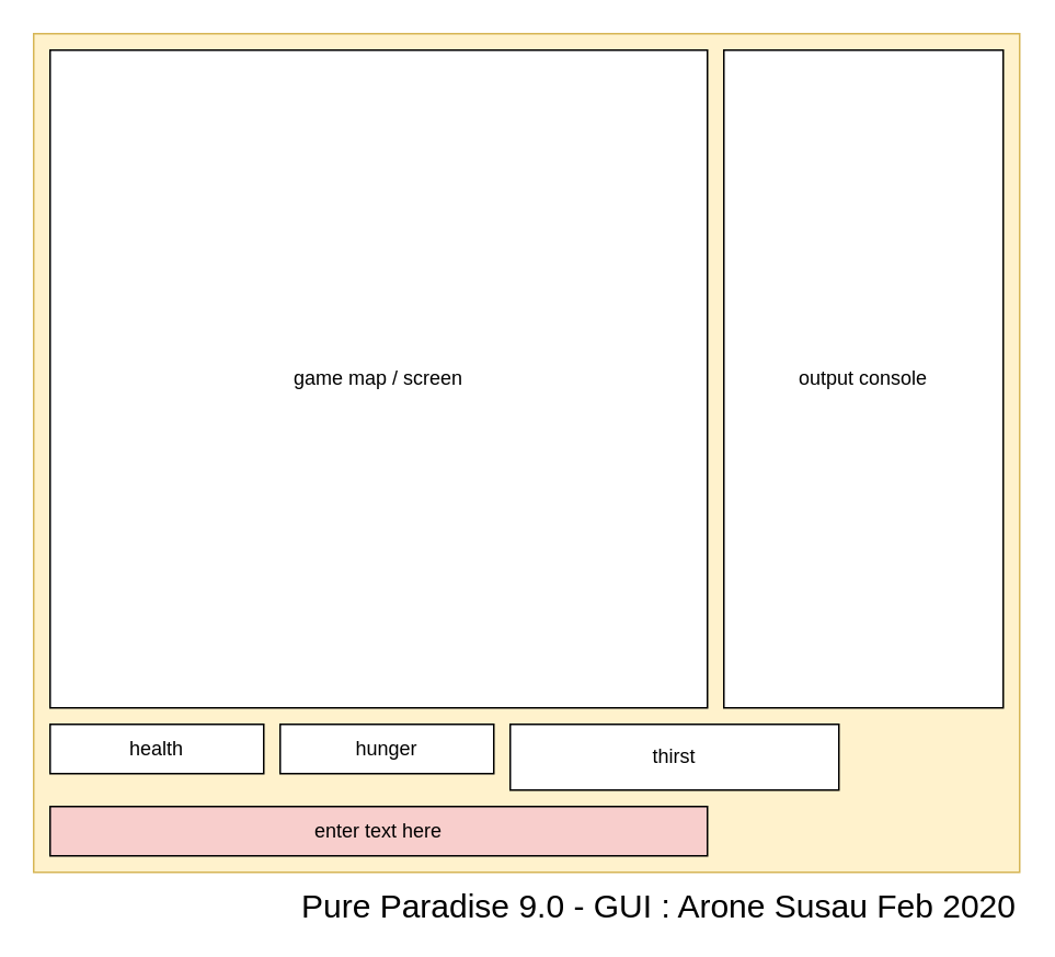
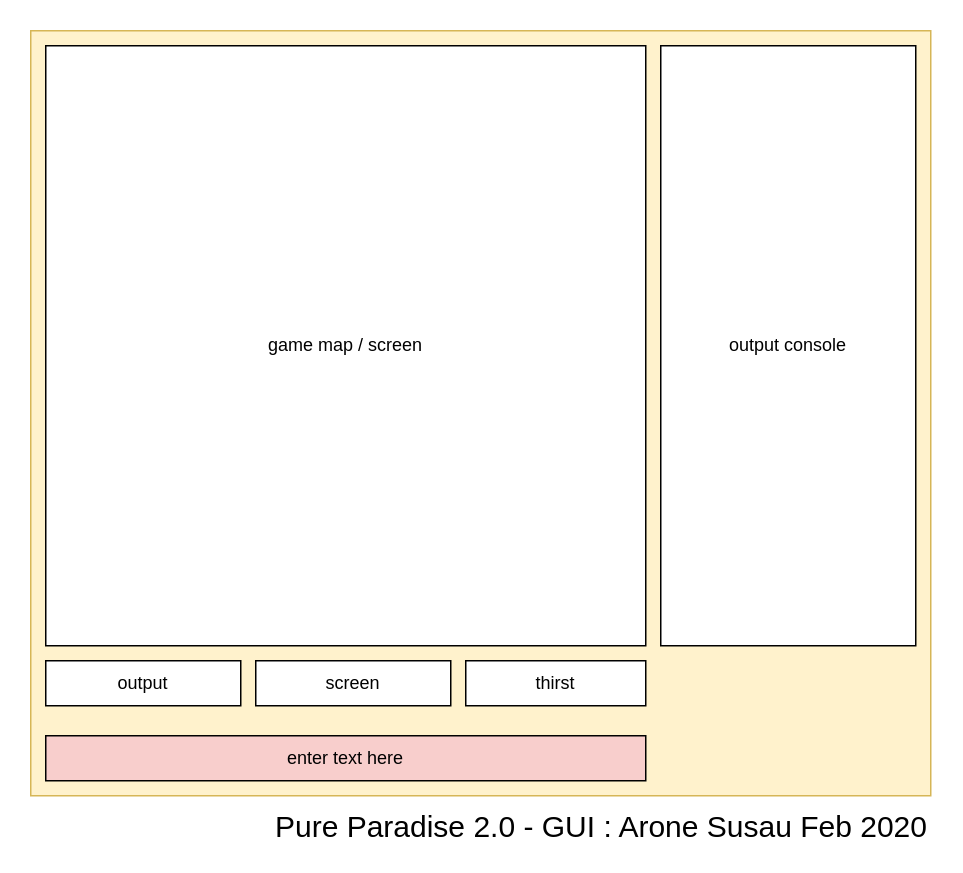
  <mxCell id="0" />
  <mxCell id="1" parent="0" />
  <mxCell id="2" value="" style="rounded=0;whiteSpace=wrap;html=1;fillColor=#fff2cc;strokeColor=#d6b656;" parent="1" vertex="1"><mxGeometry x="20" y="20" width="600" height="510" as="geometry" /></mxCell>
  <mxCell id="3" value="game map / screen" style="rounded=0;whiteSpace=wrap;html=1;" parent="1" vertex="1"><mxGeometry x="30" y="30" width="400" height="400" as="geometry" /></mxCell>
  <mxCell id="4" value="enter text here" style="rounded=0;whiteSpace=wrap;html=1;fillColor=#f8cecc;" parent="1" vertex="1"><mxGeometry x="30" y="490" width="400" height="30" as="geometry" /></mxCell>
  <mxCell id="5" value="output console" style="rounded=0;whiteSpace=wrap;html=1;" parent="1" vertex="1"><mxGeometry x="440" y="30" width="170" height="400" as="geometry" /></mxCell>
- <mxCell id="6" value="health" style="rounded=0;whiteSpace=wrap;html=1;" parent="1" vertex="1"><mxGeometry x="30" y="440" width="130" height="30" as="geometry" /></mxCell>
- <mxCell id="7" value="hunger" style="rounded=0;whiteSpace=wrap;html=1;" parent="1" vertex="1"><mxGeometry x="170" y="440" width="130" height="30" as="geometry" /></mxCell>
- <mxCell id="8" value="thirst" style="rounded=0;whiteSpace=wrap;html=1;" parent="1" vertex="1"><mxGeometry x="310" y="440" width="200" height="40" as="geometry" /></mxCell>
- <mxCell id="9" value="Pure Paradise 9.0 - GUI : Arone Susau Feb 2020" style="text;html=1;strokeColor=none;fillColor=none;align=right;verticalAlign=middle;whiteSpace=wrap;rounded=0;fontSize=20;fontColor=none;" vertex="1" parent="1"><mxGeometry x="130" y="540" width="490" height="20" as="geometry" /></mxCell>
+ <mxCell id="6" value="output" style="rounded=0;whiteSpace=wrap;html=1;" parent="1" vertex="1"><mxGeometry x="30" y="440" width="130" height="30" as="geometry" /></mxCell>
+ <mxCell id="7" value="screen" style="rounded=0;whiteSpace=wrap;html=1;" parent="1" vertex="1"><mxGeometry x="170" y="440" width="130" height="30" as="geometry" /></mxCell>
+ <mxCell id="8" value="thirst" style="rounded=0;whiteSpace=wrap;html=1;" parent="1" vertex="1"><mxGeometry x="310" y="440" width="120" height="30" as="geometry" /></mxCell>
+ <mxCell id="9" value="Pure Paradise 2.0 - GUI : Arone Susau Feb 2020" style="text;html=1;strokeColor=none;fillColor=none;align=right;verticalAlign=middle;whiteSpace=wrap;rounded=0;fontSize=20;fontColor=none;" vertex="1" parent="1"><mxGeometry x="130" y="540" width="490" height="20" as="geometry" /></mxCell>
